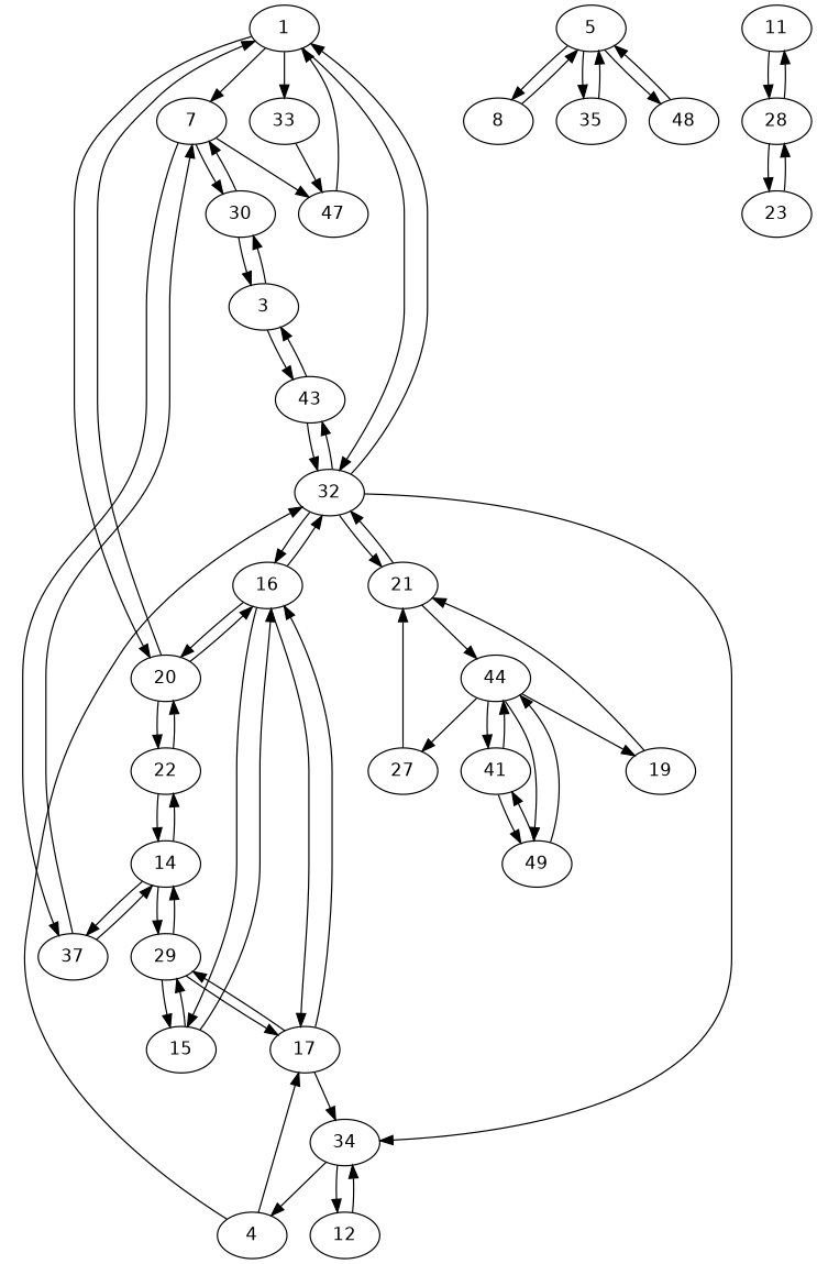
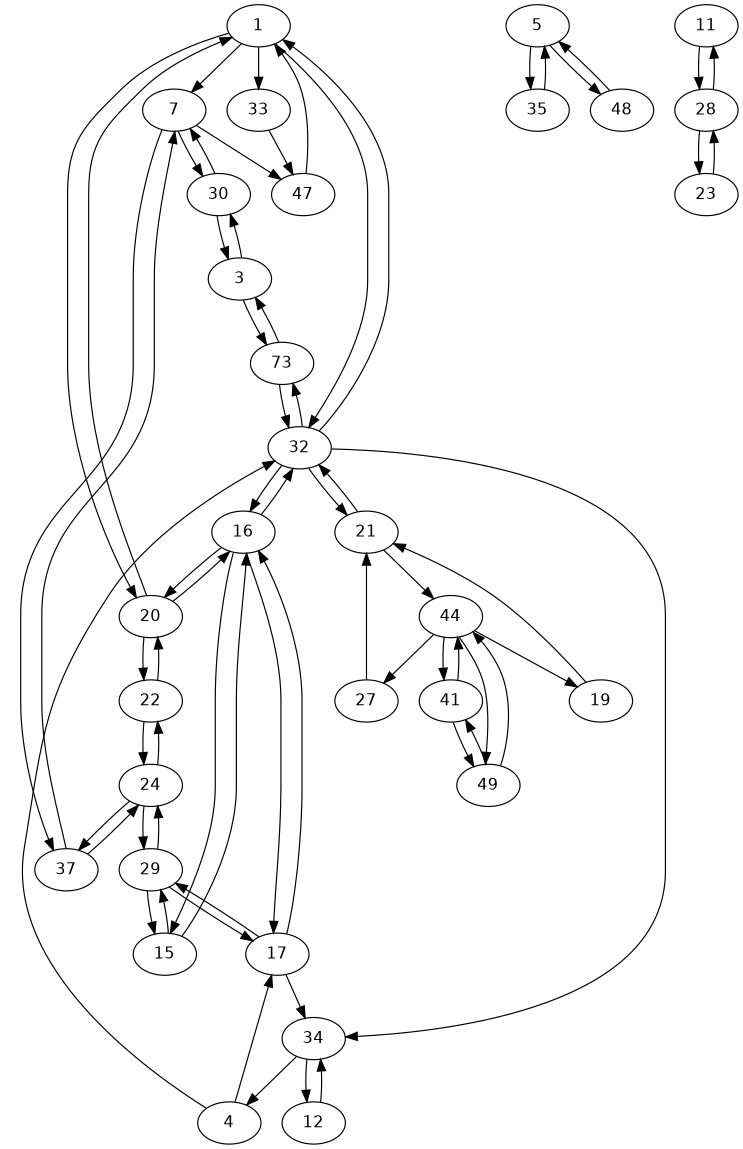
  digraph {
    fontname="DejaVu Sans"
    node [fontname="DejaVu Sans"]
    edge [fontname="DejaVu Sans"]
    1
    7
    20
    32
    33
    30
    37
    47
    16
    22
-   43
+   43 [label=73]
    34
    21
    3
-   24 [label=14]
+   24
    17
    15
    4
    12
    44
    29
    5
-   8
    35
    48
    11
    28
    23
    19
    27
    41
    49
    1 -> 7
    1 -> 20
    1 -> 32
    1 -> 33
    7 -> 30
    7 -> 37
    7 -> 47
    20 -> 1
    20 -> 16
    20 -> 22
    32 -> 1
    32 -> 16
    32 -> 43
    32 -> 34
    32 -> 21
    33 -> 47
    30 -> 7
    30 -> 3
    37 -> 7
    37 -> 24
    47 -> 1
    16 -> 20
    16 -> 32
    16 -> 17
    16 -> 15
    22 -> 20
    22 -> 24
    43 -> 32
    43 -> 3
    34 -> 4
    34 -> 12
    21 -> 32
    21 -> 44
    3 -> 30
    3 -> 43
    24 -> 37
    24 -> 22
    24 -> 29
    17 -> 16
    17 -> 34
    17 -> 29
    15 -> 16
    15 -> 29
    4 -> 32
    4 -> 17
    12 -> 34
    44 -> 19
    44 -> 27
    44 -> 41
    44 -> 49
    29 -> 24
    29 -> 17
    29 -> 15
-   5 -> 8
    5 -> 35
    5 -> 48
-   8 -> 5
    35 -> 5
    48 -> 5
    11 -> 28
    28 -> 11
    28 -> 23
    23 -> 28
    19 -> 21
    27 -> 21
    41 -> 44
    41 -> 49
    49 -> 44
    49 -> 41
  }
